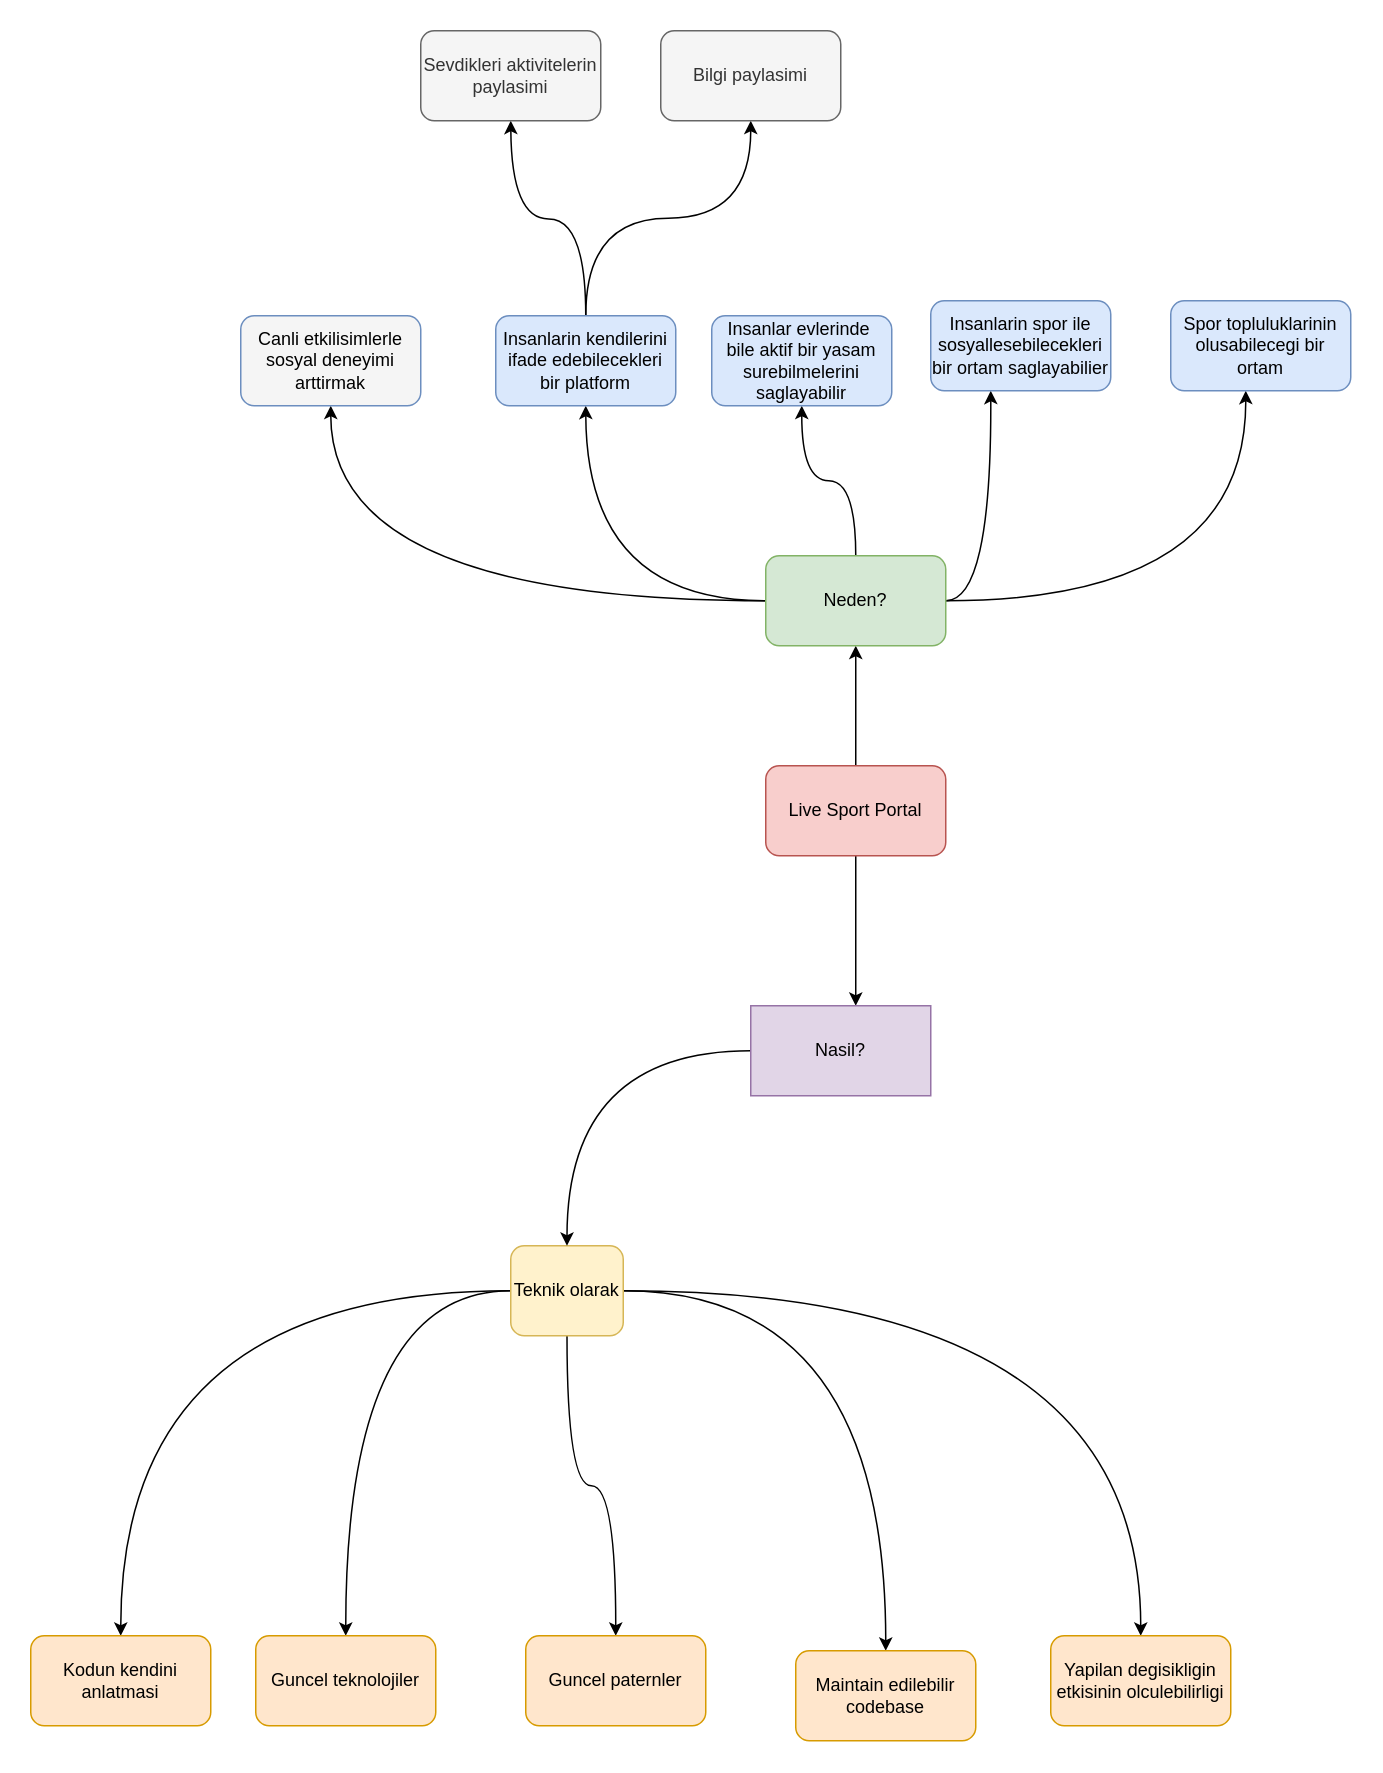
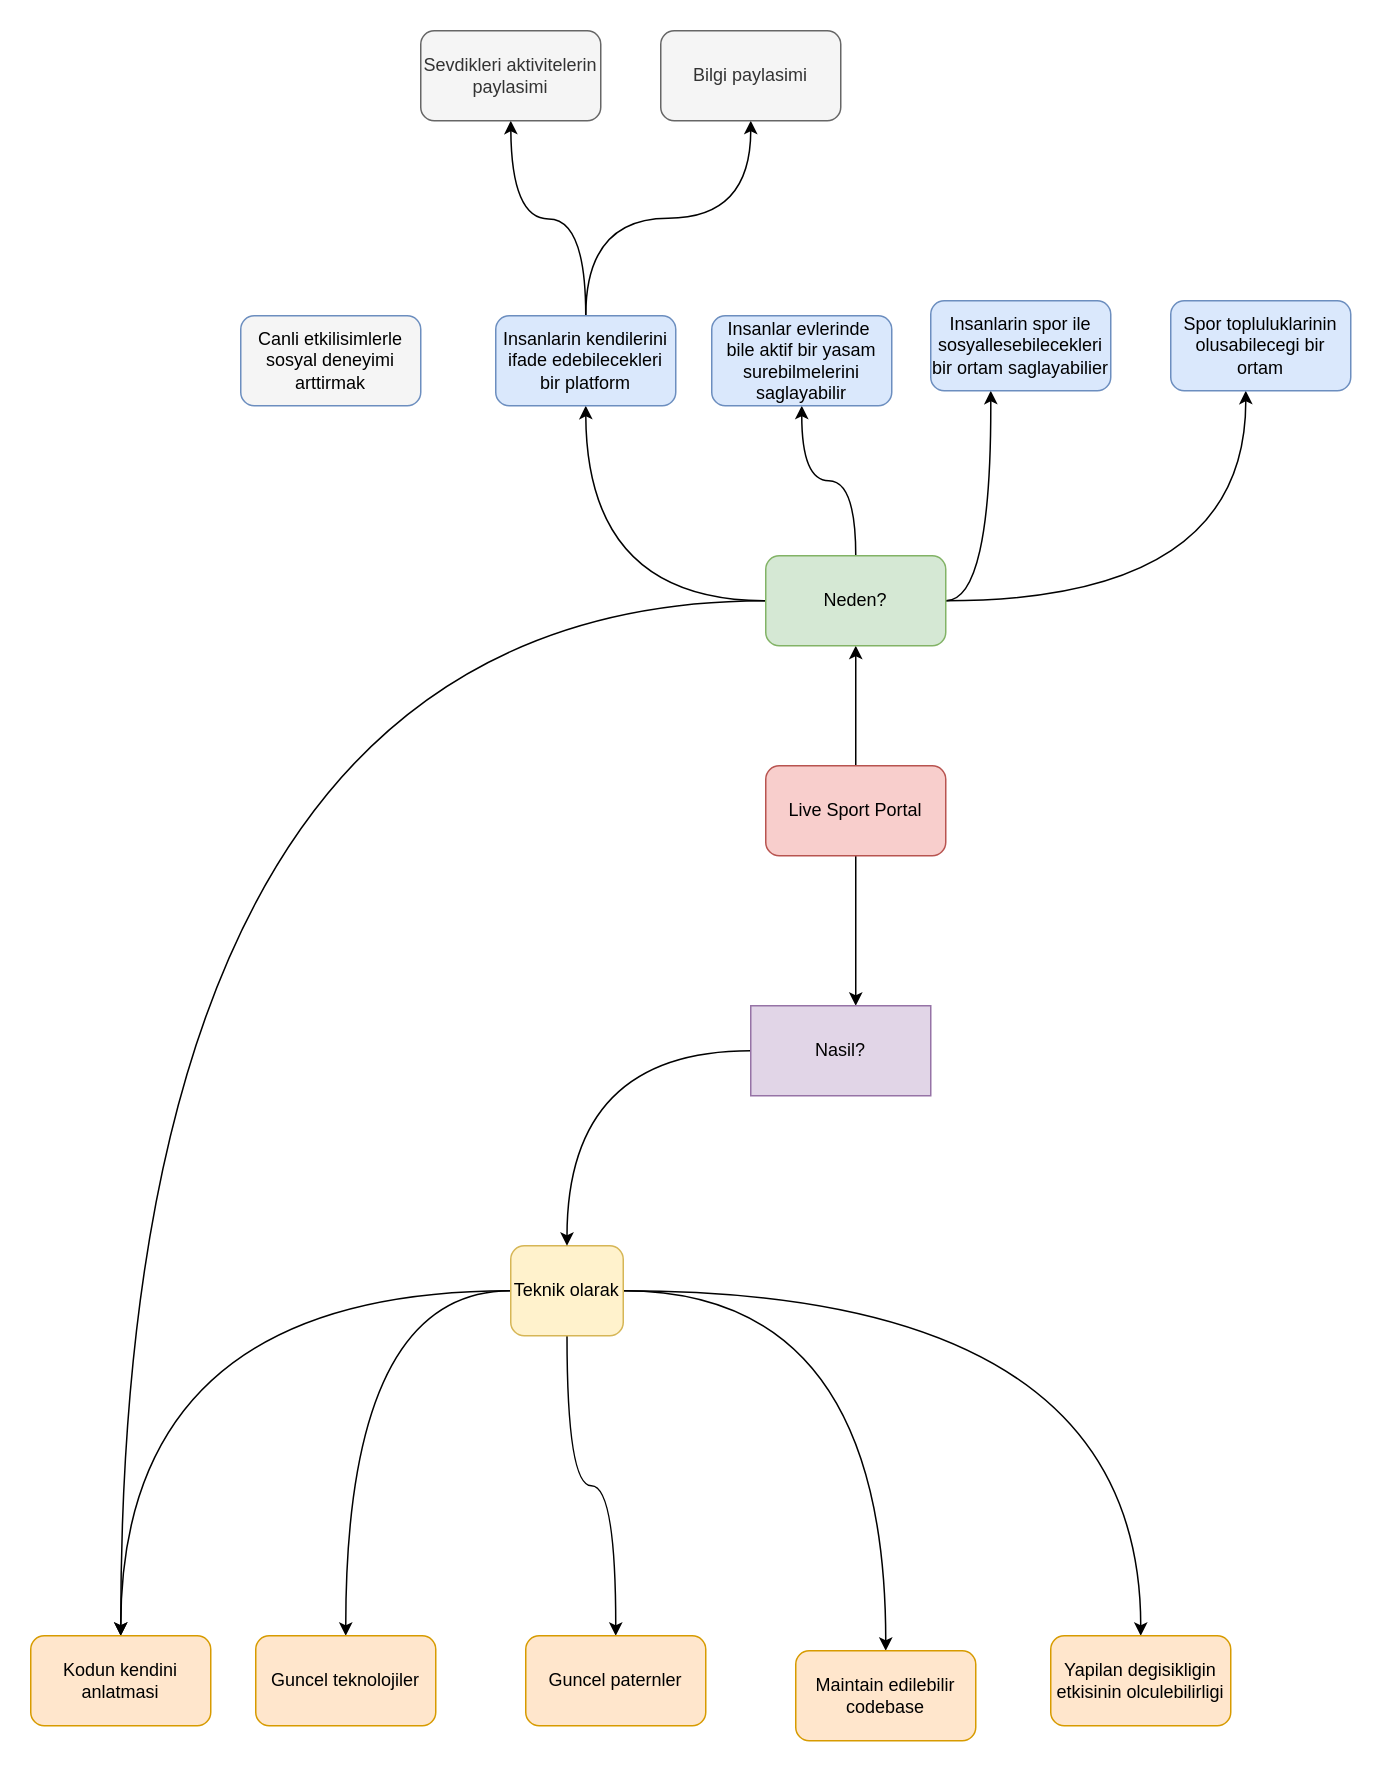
  <mxCell id="0" />
  <mxCell id="1" parent="0" />
  <mxCell id="2" style="edgeStyle=orthogonalEdgeStyle;rounded=0;orthogonalLoop=1;jettySize=auto;html=1;entryX=0.5;entryY=1;entryDx=0;entryDy=0;curved=1;" parent="1" source="4" target="10" edge="1"><mxGeometry relative="1" as="geometry" /></mxCell>
  <mxCell id="3" style="edgeStyle=orthogonalEdgeStyle;curved=1;rounded=1;orthogonalLoop=1;jettySize=auto;html=1;startArrow=none;startFill=0;endArrow=classic;endFill=1;" parent="1" source="4" edge="1"><mxGeometry relative="1" as="geometry"><mxPoint x="570" y="670" as="targetPoint" /></mxGeometry></mxCell>
  <mxCell id="4" value="Live Sport Portal" style="rounded=1;whiteSpace=wrap;html=1;fillColor=#f8cecc;strokeColor=#b85450;" parent="1" vertex="1"><mxGeometry x="510" y="510" width="120" height="60" as="geometry" /></mxCell>
  <mxCell id="5" style="edgeStyle=orthogonalEdgeStyle;curved=1;rounded=0;orthogonalLoop=1;jettySize=auto;html=1;entryX=0.5;entryY=1;entryDx=0;entryDy=0;" parent="1" source="10" target="11" edge="1"><mxGeometry relative="1" as="geometry"><mxPoint x="530" y="270" as="targetPoint" /></mxGeometry></mxCell>
  <mxCell id="6" style="edgeStyle=orthogonalEdgeStyle;curved=1;rounded=0;orthogonalLoop=1;jettySize=auto;html=1;" parent="1" source="10" edge="1"><mxGeometry relative="1" as="geometry"><mxPoint x="660" y="260" as="targetPoint" /></mxGeometry></mxCell>
  <mxCell id="7" style="edgeStyle=orthogonalEdgeStyle;rounded=0;orthogonalLoop=1;jettySize=auto;html=1;curved=1;" parent="1" source="10" edge="1"><mxGeometry relative="1" as="geometry"><mxPoint x="390" y="270" as="targetPoint" /></mxGeometry></mxCell>
  <mxCell id="8" style="edgeStyle=orthogonalEdgeStyle;rounded=1;orthogonalLoop=1;jettySize=auto;html=1;startArrow=none;startFill=0;endArrow=classic;endFill=1;curved=1;" parent="1" source="10" edge="1"><mxGeometry relative="1" as="geometry"><mxPoint x="830" y="260" as="targetPoint" /></mxGeometry></mxCell>
- <mxCell id="9" style="edgeStyle=orthogonalEdgeStyle;rounded=0;orthogonalLoop=1;jettySize=auto;html=1;curved=1;" edge="1" parent="1" source="10" target="32"><mxGeometry relative="1" as="geometry" /></mxCell>
+ <mxCell id="9" style="edgeStyle=orthogonalEdgeStyle;rounded=0;orthogonalLoop=1;jettySize=auto;html=1;curved=1;" edge="1" parent="1" source="10" target="29"><mxGeometry relative="1" as="geometry" /></mxCell>
  <mxCell id="10" value="Neden?" style="rounded=1;whiteSpace=wrap;html=1;fillColor=#d5e8d4;strokeColor=#82b366;" parent="1" vertex="1"><mxGeometry x="510" y="370" width="120" height="60" as="geometry" /></mxCell>
  <mxCell id="11" value="Insanlar evlerinde&amp;nbsp;&lt;br&gt;bile aktif bir yasam&lt;br&gt;surebilmelerini saglayabilir" style="rounded=1;whiteSpace=wrap;html=1;fillColor=#dae8fc;strokeColor=#6c8ebf;" parent="1" vertex="1"><mxGeometry x="474" y="210" width="120" height="60" as="geometry" /></mxCell>
  <mxCell id="12" value="Insanlarin spor ile&lt;br&gt;sosyallesebilecekleri&lt;br&gt;bir ortam saglayabilier" style="rounded=1;whiteSpace=wrap;html=1;fillColor=#dae8fc;strokeColor=#6c8ebf;" parent="1" vertex="1"><mxGeometry x="620" y="200" width="120" height="60" as="geometry" /></mxCell>
  <mxCell id="13" style="edgeStyle=orthogonalEdgeStyle;curved=1;rounded=1;orthogonalLoop=1;jettySize=auto;html=1;startArrow=none;startFill=0;endArrow=classic;endFill=1;" parent="1" source="15" edge="1"><mxGeometry relative="1" as="geometry"><mxPoint x="340" y="80" as="targetPoint" /></mxGeometry></mxCell>
  <mxCell id="14" style="edgeStyle=orthogonalEdgeStyle;curved=1;rounded=1;orthogonalLoop=1;jettySize=auto;html=1;startArrow=none;startFill=0;endArrow=classic;endFill=1;" parent="1" source="15" target="18" edge="1"><mxGeometry relative="1" as="geometry" /></mxCell>
  <mxCell id="15" value="Insanlarin kendilerini ifade edebilecekleri bir platform" style="rounded=1;whiteSpace=wrap;html=1;fillColor=#dae8fc;strokeColor=#6c8ebf;" parent="1" vertex="1"><mxGeometry x="330" y="210" width="120" height="60" as="geometry" /></mxCell>
  <mxCell id="16" value="Spor topluluklarinin olusabilecegi bir ortam" style="rounded=1;whiteSpace=wrap;html=1;fillColor=#dae8fc;strokeColor=#6c8ebf;" parent="1" vertex="1"><mxGeometry x="780" y="200" width="120" height="60" as="geometry" /></mxCell>
  <mxCell id="17" value="Sevdikleri aktivitelerin paylasimi" style="rounded=1;whiteSpace=wrap;html=1;fillColor=#f5f5f5;strokeColor=#666666;fontColor=#333333;" parent="1" vertex="1"><mxGeometry x="280" y="20" width="120" height="60" as="geometry" /></mxCell>
  <mxCell id="18" value="Bilgi paylasimi" style="rounded=1;whiteSpace=wrap;html=1;fillColor=#f5f5f5;strokeColor=#666666;fontColor=#333333;" parent="1" vertex="1"><mxGeometry x="440" y="20" width="120" height="60" as="geometry" /></mxCell>
  <mxCell id="19" style="edgeStyle=orthogonalEdgeStyle;curved=1;rounded=1;orthogonalLoop=1;jettySize=auto;html=1;startArrow=none;startFill=0;endArrow=classic;endFill=1;" parent="1" source="24" target="25" edge="1"><mxGeometry relative="1" as="geometry" /></mxCell>
  <mxCell id="20" style="edgeStyle=orthogonalEdgeStyle;curved=1;rounded=1;orthogonalLoop=1;jettySize=auto;html=1;startArrow=none;startFill=0;endArrow=classic;endFill=1;" parent="1" source="24" target="26" edge="1"><mxGeometry relative="1" as="geometry" /></mxCell>
  <mxCell id="21" style="edgeStyle=orthogonalEdgeStyle;curved=1;rounded=1;orthogonalLoop=1;jettySize=auto;html=1;startArrow=none;startFill=0;endArrow=classic;endFill=1;entryX=0.5;entryY=0;entryDx=0;entryDy=0;" parent="1" source="24" target="27" edge="1"><mxGeometry relative="1" as="geometry"><mxPoint x="760" y="930" as="targetPoint" /></mxGeometry></mxCell>
  <mxCell id="22" style="edgeStyle=orthogonalEdgeStyle;curved=1;rounded=1;orthogonalLoop=1;jettySize=auto;html=1;startArrow=none;startFill=0;endArrow=classic;endFill=1;" parent="1" source="24" target="28" edge="1"><mxGeometry relative="1" as="geometry" /></mxCell>
  <mxCell id="23" style="edgeStyle=orthogonalEdgeStyle;curved=1;rounded=1;orthogonalLoop=1;jettySize=auto;html=1;startArrow=none;startFill=0;endArrow=classic;endFill=1;entryX=0.5;entryY=0;entryDx=0;entryDy=0;" parent="1" source="24" target="29" edge="1"><mxGeometry relative="1" as="geometry"><mxPoint x="240" y="920" as="targetPoint" /></mxGeometry></mxCell>
  <mxCell id="24" value="Teknik olarak" style="rounded=1;whiteSpace=wrap;html=1;fillColor=#fff2cc;strokeColor=#d6b656;" parent="1" vertex="1"><mxGeometry x="340" y="830" width="75" height="60" as="geometry" /></mxCell>
  <mxCell id="25" value="Guncel teknolojiler" style="rounded=1;whiteSpace=wrap;html=1;fillColor=#ffe6cc;strokeColor=#d79b00;" parent="1" vertex="1"><mxGeometry x="170" y="1090" width="120" height="60" as="geometry" /></mxCell>
  <mxCell id="26" value="Guncel paternler" style="rounded=1;whiteSpace=wrap;html=1;fillColor=#ffe6cc;strokeColor=#d79b00;" parent="1" vertex="1"><mxGeometry x="350" y="1090" width="120" height="60" as="geometry" /></mxCell>
  <mxCell id="27" value="Maintain edilebilir codebase" style="rounded=1;whiteSpace=wrap;html=1;fillColor=#ffe6cc;strokeColor=#d79b00;" parent="1" vertex="1"><mxGeometry x="530" y="1100" width="120" height="60" as="geometry" /></mxCell>
  <mxCell id="28" value="Yapilan degisikligin etkisinin olculebilirligi" style="rounded=1;whiteSpace=wrap;html=1;fillColor=#ffe6cc;strokeColor=#d79b00;" parent="1" vertex="1"><mxGeometry x="700" y="1090" width="120" height="60" as="geometry" /></mxCell>
  <mxCell id="29" value="Kodun kendini anlatmasi" style="rounded=1;whiteSpace=wrap;html=1;fillColor=#ffe6cc;strokeColor=#d79b00;" parent="1" vertex="1"><mxGeometry x="20" y="1090" width="120" height="60" as="geometry" /></mxCell>
  <mxCell id="30" style="edgeStyle=orthogonalEdgeStyle;curved=1;rounded=0;orthogonalLoop=1;jettySize=auto;html=1;entryX=0.5;entryY=0;entryDx=0;entryDy=0;" edge="1" parent="1" source="31" target="24"><mxGeometry relative="1" as="geometry" /></mxCell>
  <mxCell id="31" value="Nasil?" style="rounded=0;whiteSpace=wrap;html=1;fillColor=#e1d5e7;strokeColor=#9673a6;" vertex="1" parent="1"><mxGeometry x="500" y="670" width="120" height="60" as="geometry" /></mxCell>
  <mxCell id="32" value="Canli etkilisimlerle sosyal deneyimi arttirmak" style="rounded=1;whiteSpace=wrap;html=1;fillColor=#f5f5f5;strokeColor=#6c8ebf;" vertex="1" parent="1"><mxGeometry x="160" y="210" width="120" height="60" as="geometry" /></mxCell>
